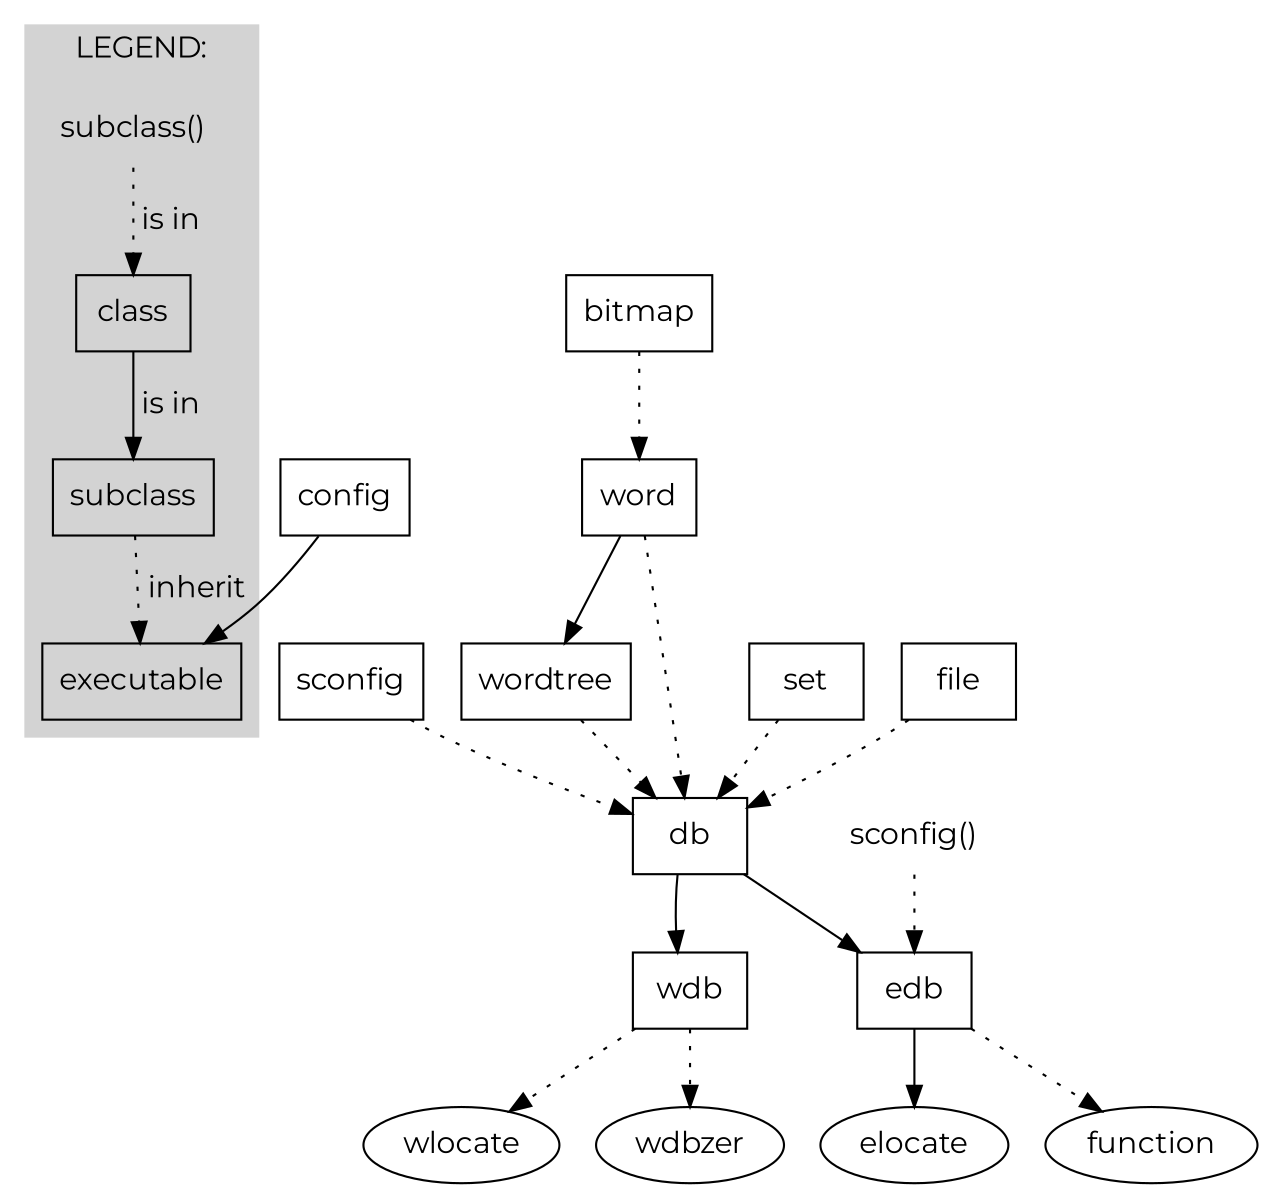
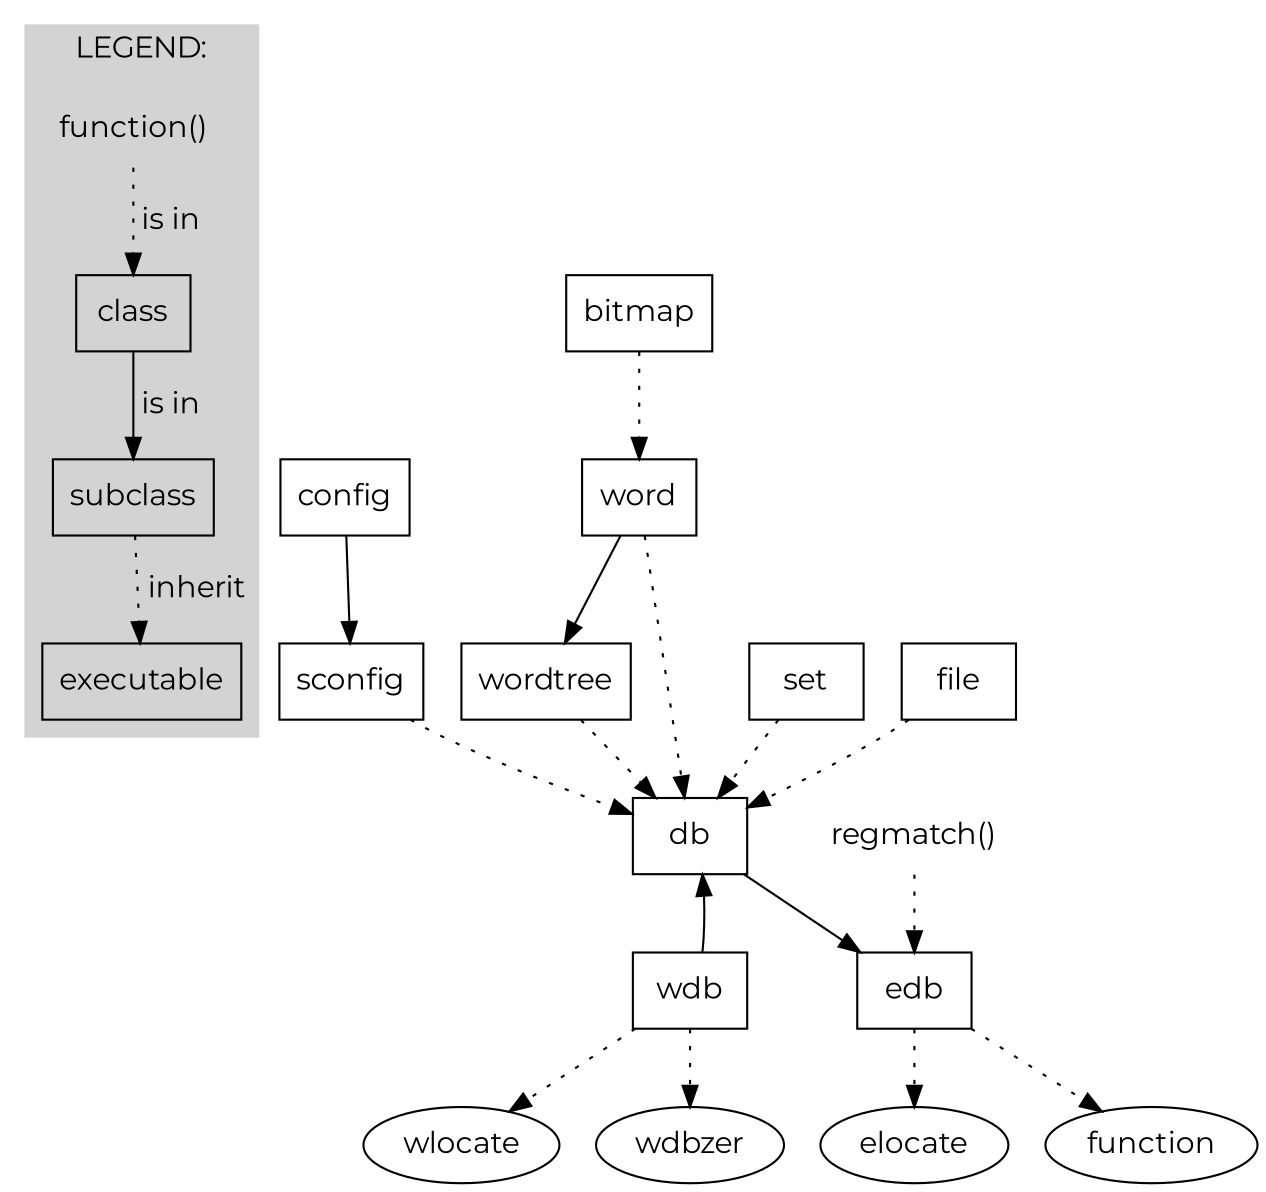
  digraph {
    fontname=Montserrat
    node [fontname=Montserrat shape=box]
    edge [fontname=Montserrat style=dotted]
-   n1 [label="subclass()" shape=none]
+   n1 [label="function()" shape=none]
    class
    subclass
    executable
    config
    sconfig
    db
    edb
    wdb
    elocate [shape=ellipse]
    n11 [label=function shape=ellipse]
    wlocate [shape=ellipse]
    wdbzer [shape=ellipse]
    wordtree
    word
    set
    bitmap
    file
-   n19 [label="sconfig()" shape=none]
+   n19 [label="regmatch()" shape=none]
    subgraph cluster_1 {
      color=lightgrey
      label="LEGEND:"
      style=filled
      n1
      class
      subclass
      executable
    }
    n1 -> class [label=" is in"]
    class -> subclass [label=" is in" style=filled]
    subclass -> executable [label=" inherit"]
-   config -> executable [style=""]
+   config -> sconfig [style=""]
    sconfig -> db
    db -> edb [style=""]
-   db -> wdb [style=""]
-   edb -> elocate [style=solid]
+   wdb -> db [style=""]
+   edb -> elocate
    edb -> n11
    wdb -> wlocate
    wdb -> wdbzer
    wordtree -> db
    word -> db
    word -> wordtree [style=solid]
    set -> db
    bitmap -> word
    file -> db
    n19 -> edb
  }
